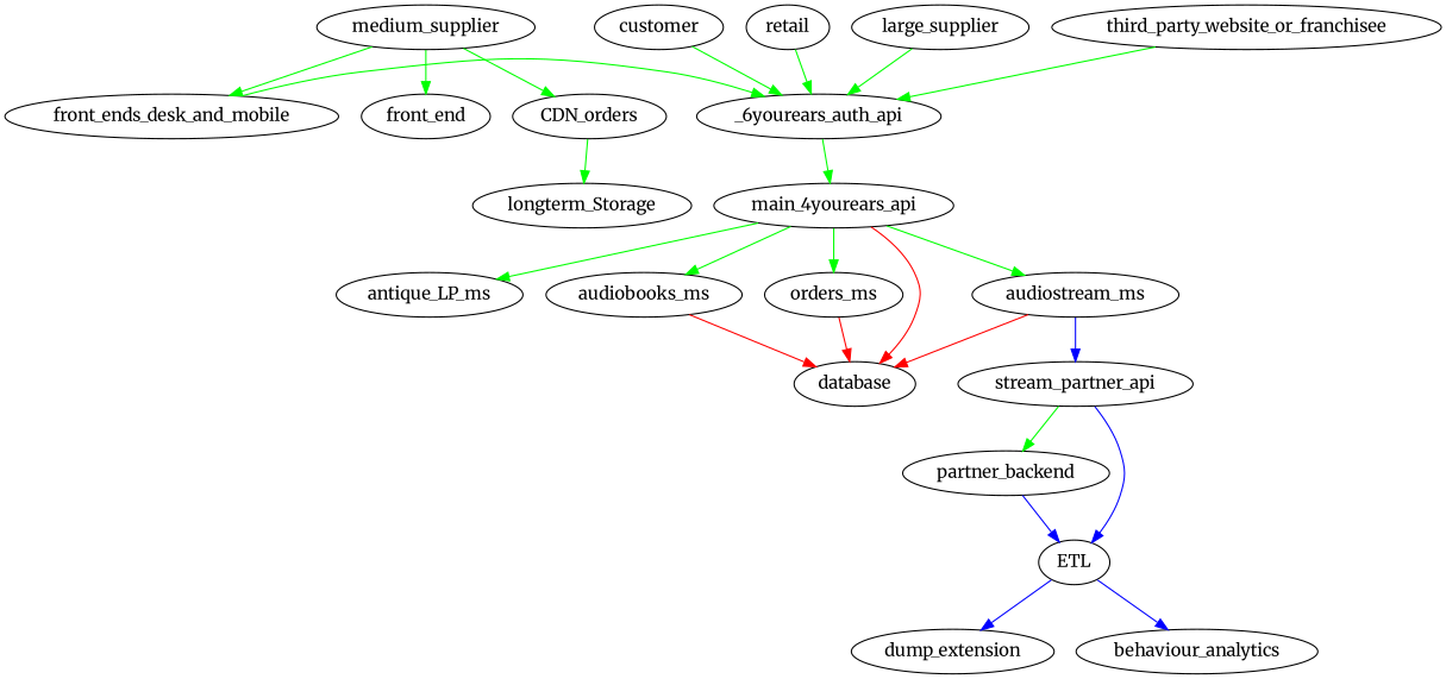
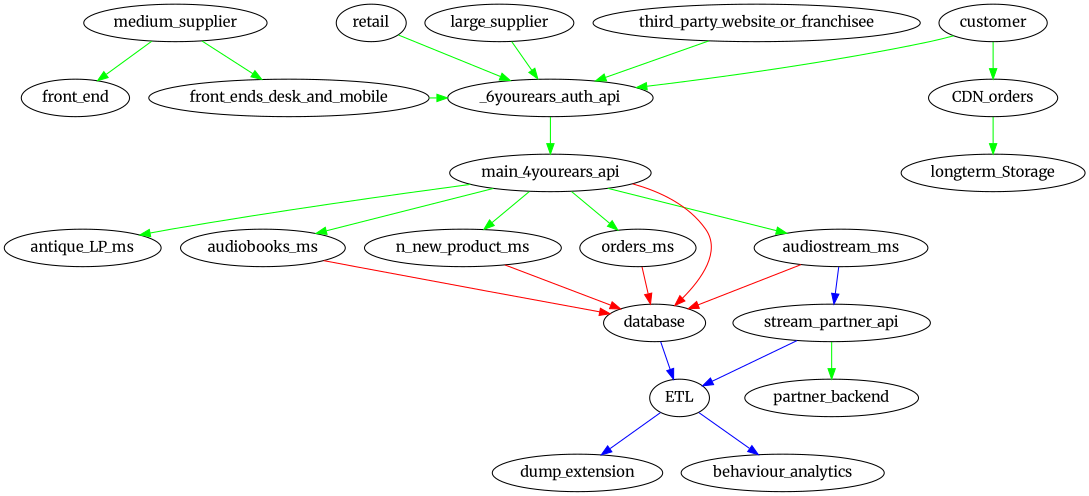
  digraph {
    fontname=Merriweather
    rankdir=TB
    node [fontname=Merriweather]
    edge [color=green fontname=Merriweather]
    front_ends_desk_and_mobile
    n2 [label=_6yourears_auth_api]
    front_end
    main_4yourears_api
    customer
    retail
    medium_supplier
    large_supplier
    partner_backend
    stream_partner_api
    third_party_website_or_franchisee
    antique_LP_ms
    audiobooks_ms
    audiostream_ms
+   n_new_product_ms
    orders_ms
    CDN_orders
    ETL
    database
    dump_extension
    longterm_Storage
    behaviour_analytics
    subgraph sub_1 {
      main_4yourears_api
      customer
      retail
      medium_supplier
      large_supplier
      partner_backend
      stream_partner_api
      third_party_website_or_franchisee
      subgraph sub_2 {
        rank=same
        front_ends_desk_and_mobile
        n2
        front_end
      }
    }
    subgraph sub_3 {
      main_4yourears_api
      antique_LP_ms
      audiobooks_ms
      audiostream_ms
+     n_new_product_ms
      orders_ms
    }
    subgraph sub_4 {
      customer
      medium_supplier
      large_supplier
      stream_partner_api
      antique_LP_ms
      audiobooks_ms
      audiostream_ms
+     n_new_product_ms
      orders_ms
      CDN_orders
      ETL
      database
      dump_extension
      longterm_Storage
      behaviour_analytics
    }
    front_ends_desk_and_mobile -> n2
    n2 -> main_4yourears_api
    main_4yourears_api -> antique_LP_ms
    main_4yourears_api -> audiobooks_ms
    main_4yourears_api -> audiostream_ms
+   main_4yourears_api -> n_new_product_ms
    main_4yourears_api -> orders_ms
    main_4yourears_api -> database [color=red]
    customer -> n2
    retail -> n2
    medium_supplier -> front_ends_desk_and_mobile
    medium_supplier -> front_end
-   medium_supplier -> CDN_orders
+   customer -> CDN_orders
    large_supplier -> n2
    stream_partner_api -> partner_backend
    stream_partner_api -> ETL [color=blue]
    third_party_website_or_franchisee -> n2
    audiobooks_ms -> database [color=red]
    audiostream_ms -> stream_partner_api [color=blue]
    audiostream_ms -> database [color=red]
+   n_new_product_ms -> database [color=red]
    orders_ms -> database [color=red]
    CDN_orders -> longterm_Storage
    ETL -> dump_extension [color=blue]
    ETL -> behaviour_analytics [color=blue]
-   partner_backend -> ETL [color=blue]
+   database -> ETL [color=blue]
  }
